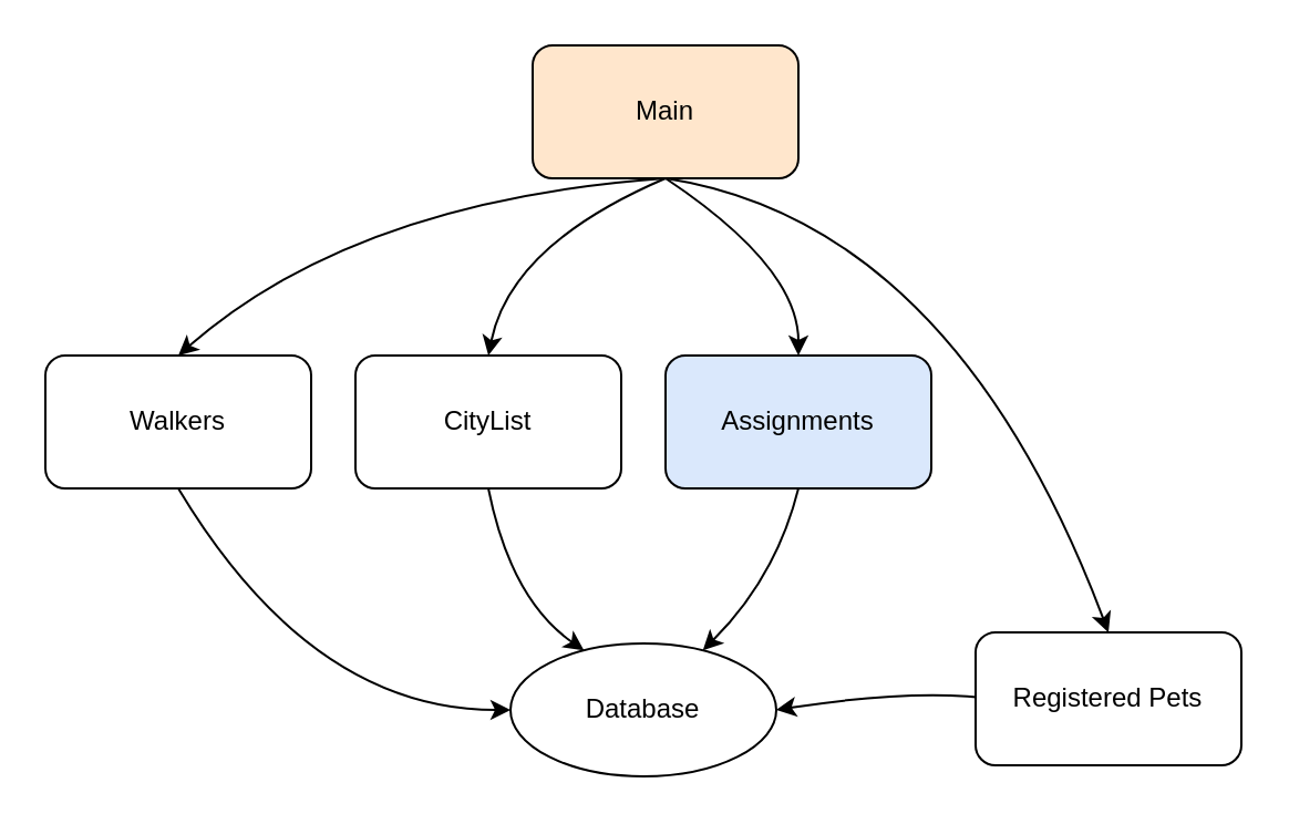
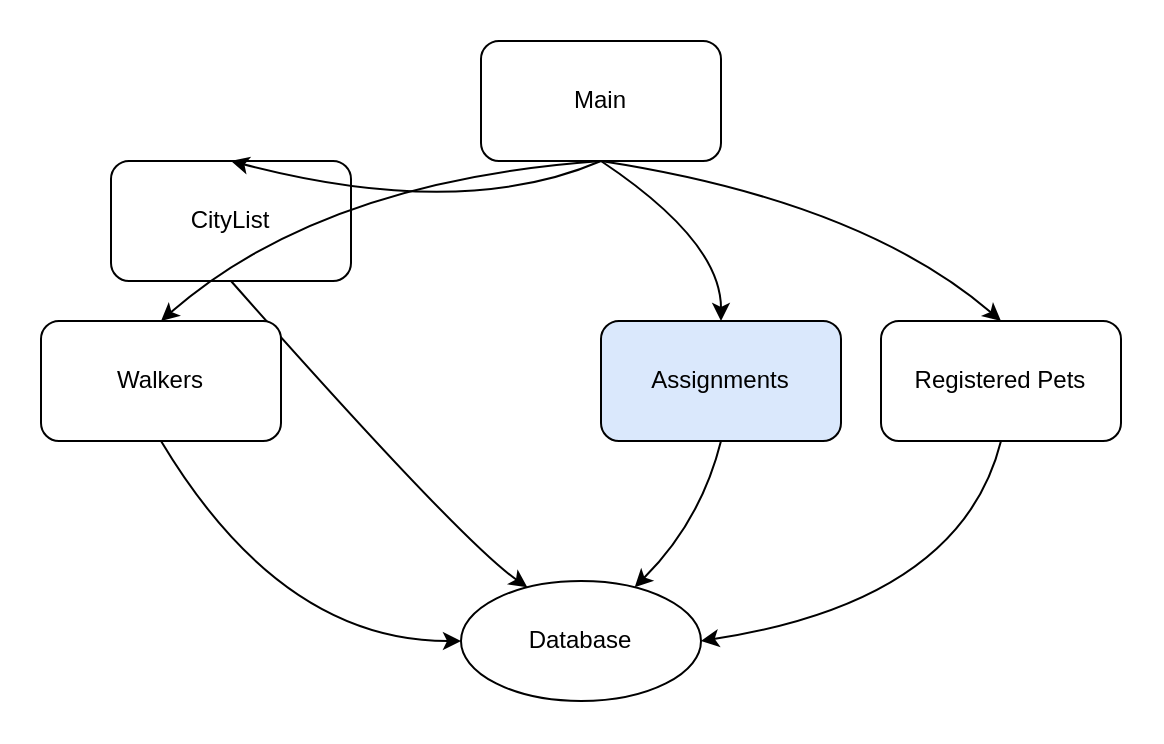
  <mxCell id="0" />
  <mxCell id="1" parent="0" />
  <mxCell id="2" style="edgeStyle=none;html=1;exitX=0.5;exitY=1;exitDx=0;exitDy=0;rounded=0;curved=1;entryX=0.25;entryY=0;entryDx=0;entryDy=0;" edge="1" parent="1" source="3" target="15"><mxGeometry relative="1" as="geometry"><mxPoint x="290" y="290" as="targetPoint" /><Array as="points"><mxPoint x="230" y="270" /></Array></mxGeometry></mxCell>
- <mxCell id="3" value="CityList" style="rounded=1;whiteSpace=wrap;html=1;" vertex="1" parent="1"><mxGeometry x="160" y="160" width="120" height="60" as="geometry" /></mxCell>
+ <mxCell id="3" value="CityList" style="rounded=1;whiteSpace=wrap;html=1;" vertex="1" parent="1"><mxGeometry x="55" y="80" width="120" height="60" as="geometry" /></mxCell>
  <mxCell id="4" style="edgeStyle=none;html=1;exitX=0.5;exitY=1;exitDx=0;exitDy=0;entryX=0.75;entryY=0;entryDx=0;entryDy=0;rounded=0;curved=1;" edge="1" parent="1" source="5" target="15"><mxGeometry relative="1" as="geometry"><Array as="points"><mxPoint x="350" y="260" /></Array></mxGeometry></mxCell>
  <mxCell id="5" value="Assignments" style="rounded=1;whiteSpace=wrap;html=1;fillColor=#dae8fc;" vertex="1" parent="1"><mxGeometry x="300" y="160" width="120" height="60" as="geometry" /></mxCell>
  <mxCell id="6" style="edgeStyle=none;html=1;exitX=0.5;exitY=1;exitDx=0;exitDy=0;entryX=0;entryY=0.5;entryDx=0;entryDy=0;rounded=0;curved=1;" edge="1" parent="1" source="7" target="15"><mxGeometry relative="1" as="geometry"><Array as="points"><mxPoint x="140" y="320" /></Array></mxGeometry></mxCell>
  <mxCell id="7" value="Walkers" style="rounded=1;whiteSpace=wrap;html=1;" vertex="1" parent="1"><mxGeometry x="20" y="160" width="120" height="60" as="geometry" /></mxCell>
  <mxCell id="8" style="edgeStyle=none;html=1;exitX=0.5;exitY=1;exitDx=0;exitDy=0;entryX=1;entryY=0.5;entryDx=0;entryDy=0;rounded=0;curved=1;" edge="1" parent="1" source="9" target="15"><mxGeometry relative="1" as="geometry"><Array as="points"><mxPoint x="480" y="300" /></Array></mxGeometry></mxCell>
- <mxCell id="9" value="Registered Pets" style="rounded=1;whiteSpace=wrap;html=1;" vertex="1" parent="1"><mxGeometry x="440" y="285" width="120" height="60" as="geometry" /></mxCell>
+ <mxCell id="9" value="Registered Pets" style="rounded=1;whiteSpace=wrap;html=1;" vertex="1" parent="1"><mxGeometry x="440" y="160" width="120" height="60" as="geometry" /></mxCell>
  <mxCell id="10" style="edgeStyle=none;html=1;exitX=0.5;exitY=1;exitDx=0;exitDy=0;entryX=0.5;entryY=0;entryDx=0;entryDy=0;rounded=0;curved=1;" edge="1" parent="1" source="14" target="7"><mxGeometry relative="1" as="geometry"><Array as="points"><mxPoint x="160" y="90" /></Array></mxGeometry></mxCell>
  <mxCell id="11" style="edgeStyle=none;html=1;exitX=0.5;exitY=1;exitDx=0;exitDy=0;entryX=0.5;entryY=0;entryDx=0;entryDy=0;rounded=0;curved=1;" edge="1" parent="1" source="14" target="3"><mxGeometry relative="1" as="geometry"><Array as="points"><mxPoint x="230" y="110" /></Array></mxGeometry></mxCell>
  <mxCell id="12" style="edgeStyle=none;html=1;exitX=0.5;exitY=1;exitDx=0;exitDy=0;entryX=0.5;entryY=0;entryDx=0;entryDy=0;rounded=0;curved=1;" edge="1" parent="1" source="14" target="5"><mxGeometry relative="1" as="geometry"><Array as="points"><mxPoint x="360" y="120" /></Array></mxGeometry></mxCell>
  <mxCell id="13" style="edgeStyle=none;html=1;exitX=0.5;exitY=1;exitDx=0;exitDy=0;entryX=0.5;entryY=0;entryDx=0;entryDy=0;rounded=0;curved=1;" edge="1" parent="1" source="14" target="9"><mxGeometry relative="1" as="geometry"><Array as="points"><mxPoint x="430" y="100" /></Array></mxGeometry></mxCell>
- <mxCell id="14" value="Main" style="rounded=1;whiteSpace=wrap;html=1;fillColor=#ffe6cc;" vertex="1" parent="1"><mxGeometry x="240" y="20" width="120" height="60" as="geometry" /></mxCell>
+ <mxCell id="14" value="Main" style="rounded=1;whiteSpace=wrap;html=1;" vertex="1" parent="1"><mxGeometry x="240" y="20" width="120" height="60" as="geometry" /></mxCell>
  <mxCell id="15" value="Database" style="ellipse;whiteSpace=wrap;html=1;" vertex="1" parent="1"><mxGeometry x="230" y="290" width="120" height="60" as="geometry" /></mxCell>
